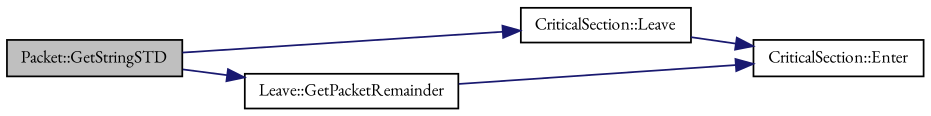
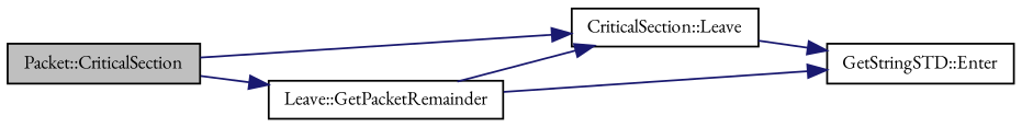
  digraph {
    fontname="EB Garamond"
    rankdir=LR
    node [color=black fillcolor=white fontname="EB Garamond" fontsize=10 shape=record style=filled]
    edge [color=midnightblue fontname="EB Garamond" fontsize=10 labelfontname=FreeSans labelfontsize=10 style=solid]
-   n1 [fillcolor=grey75 fontcolor=black height=0.2 label="Packet::GetStringSTD" width=0.4]
+   n1 [fillcolor=grey75 fontcolor=black height=0.2 label="Packet::CriticalSection" width=0.4]
    n2 [height=0.2 label="Leave::GetPacketRemainder" width=0.4]
    n3 [height=0.2 label="CriticalSection::Leave" width=0.4]
-   n4 [height=0.2 label="CriticalSection::Enter" width=0.4]
+   n4 [height=0.2 label="GetStringSTD::Enter" width=0.4]
    n1 -> n2
    n1 -> n3
+   n2 -> n3
    n2 -> n4
    n3 -> n4
  }
